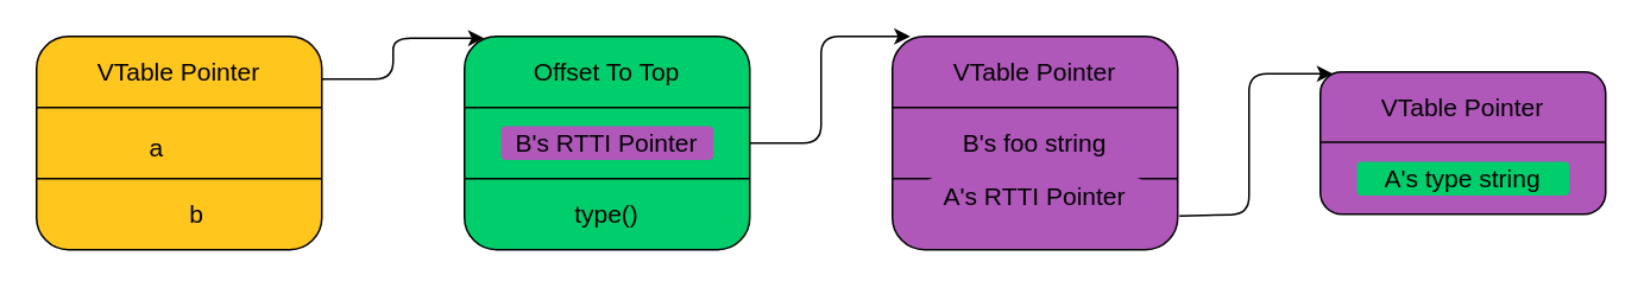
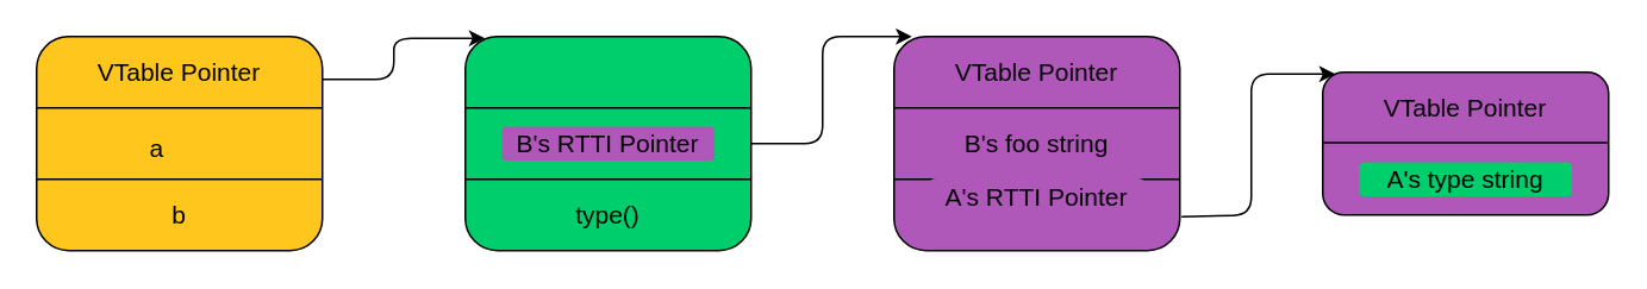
  <mxCell id="0" />
  <mxCell id="1" parent="0" />
  <mxCell id="2" value="" style="rounded=1;whiteSpace=wrap;html=1;fillColor=#FFC61E;" vertex="1" parent="1"><mxGeometry y="20" width="160" height="120" as="geometry" x="20" /></mxCell>
  <mxCell id="3" value="" style="endArrow=none;html=1;rounded=0;" edge="1" parent="1"><mxGeometry width="50" height="50" relative="1" as="geometry"><mxPoint y="60" as="sourcePoint" x="20" /><mxPoint x="180" y="60" as="targetPoint" /></mxGeometry></mxCell>
  <mxCell id="4" value="" style="endArrow=none;html=1;rounded=0;" edge="1" parent="1"><mxGeometry width="50" height="50" relative="1" as="geometry"><mxPoint y="100" as="sourcePoint" x="20" /><mxPoint x="180" y="100" as="targetPoint" /></mxGeometry></mxCell>
  <mxCell id="5" value="" style="rounded=1;whiteSpace=wrap;html=1;fillColor=#00CD6C;strokeColor=default;" vertex="1" parent="1"><mxGeometry x="260" y="20" width="160" height="120" as="geometry" /></mxCell>
  <mxCell id="6" value="" style="endArrow=none;html=1;rounded=0;strokeColor=default;" edge="1" parent="1"><mxGeometry width="50" height="50" relative="1" as="geometry"><mxPoint x="260" y="60" as="sourcePoint" /><mxPoint x="420" y="60" as="targetPoint" /></mxGeometry></mxCell>
  <mxCell id="7" value="" style="endArrow=none;html=1;rounded=0;strokeColor=default;" edge="1" parent="1"><mxGeometry width="50" height="50" relative="1" as="geometry"><mxPoint x="260" y="100" as="sourcePoint" /><mxPoint x="420" y="100" as="targetPoint" /></mxGeometry></mxCell>
  <mxCell id="8" value="" style="rounded=1;whiteSpace=wrap;html=1;fillColor=#AF58BA;strokeColor=default;" vertex="1" parent="1"><mxGeometry x="500" y="20" width="160" height="120" as="geometry" /></mxCell>
  <mxCell id="9" value="" style="endArrow=none;html=1;rounded=0;strokeColor=default;" edge="1" parent="1"><mxGeometry width="50" height="50" relative="1" as="geometry"><mxPoint x="500" y="60" as="sourcePoint" /><mxPoint x="660" y="60" as="targetPoint" /></mxGeometry></mxCell>
  <mxCell id="10" value="" style="endArrow=none;html=1;rounded=0;strokeColor=default;" edge="1" parent="1"><mxGeometry width="50" height="50" relative="1" as="geometry"><mxPoint x="500" y="100" as="sourcePoint" /><mxPoint x="660" y="100" as="targetPoint" /></mxGeometry></mxCell>
  <mxCell id="11" value="" style="rounded=1;whiteSpace=wrap;html=1;fillColor=#AF58BA;strokeColor=default;" vertex="1" parent="1"><mxGeometry x="740" y="40" width="160" height="80" as="geometry" /></mxCell>
  <mxCell id="12" value="" style="endArrow=none;html=1;rounded=0;strokeColor=default;" edge="1" parent="1"><mxGeometry width="50" height="50" relative="1" as="geometry"><mxPoint x="740" y="79.5" as="sourcePoint" /><mxPoint x="900" y="79.5" as="targetPoint" /></mxGeometry></mxCell>
  <mxCell id="13" value="&lt;font style=&quot;font-size: 14px;&quot;&gt;VTable Pointer&lt;/font&gt;" style="rounded=1;whiteSpace=wrap;html=1;fillColor=#FFC61E;strokeColor=#FFC61E;" vertex="1" parent="1"><mxGeometry x="40" y="30" width="120" height="20" as="geometry" /></mxCell>
  <mxCell id="14" value="&lt;font style=&quot;font-size: 14px;&quot;&gt;a&lt;/font&gt;" style="rounded=1;whiteSpace=wrap;html=1;fillColor=#FFC61E;strokeColor=#FFC61E;" vertex="1" parent="1"><mxGeometry x="40" y="70" width="95" height="25" as="geometry" /></mxCell>
- <mxCell id="15" value="&lt;font style=&quot;font-size: 14px;&quot;&gt;b&lt;/font&gt;" style="rounded=1;whiteSpace=wrap;html=1;fillColor=#FFC61E;strokeColor=#FFC61E;" vertex="1" parent="1"><mxGeometry x="50" y="110" width="120" height="20" as="geometry" /></mxCell>
- <mxCell id="16" value="&lt;font style=&quot;font-size: 14px;&quot;&gt;Offset To Top&lt;/font&gt;" style="rounded=1;whiteSpace=wrap;html=1;fillColor=#00CD6C;strokeColor=#00CD6C;" vertex="1" parent="1"><mxGeometry x="280" y="30" width="120" height="20" as="geometry" /></mxCell>
+ <mxCell id="15" value="&lt;font style=&quot;font-size: 14px;&quot;&gt;b&lt;/font&gt;" style="rounded=1;whiteSpace=wrap;html=1;fillColor=#FFC61E;strokeColor=#FFC61E;" vertex="1" parent="1"><mxGeometry x="40" y="110" width="120" height="20" as="geometry" /></mxCell>
  <mxCell id="17" value="&lt;font style=&quot;font-size: 14px;&quot;&gt;B's RTTI Pointer&lt;/font&gt;" style="rounded=1;whiteSpace=wrap;html=1;fillColor=#af58ba;strokeColor=#00CD6C;" vertex="1" parent="1"><mxGeometry x="280" y="70" width="120" height="20" as="geometry" /></mxCell>
  <mxCell id="18" value="&lt;span style=&quot;font-size: 14px;&quot;&gt;type()&lt;/span&gt;" style="rounded=1;whiteSpace=wrap;html=1;fillColor=#00CD6C;strokeColor=#00CD6C;" vertex="1" parent="1"><mxGeometry x="280" y="110" width="120" height="20" as="geometry" /></mxCell>
  <mxCell id="19" value="&lt;font style=&quot;font-size: 14px;&quot;&gt;VTable Pointer&lt;/font&gt;" style="rounded=1;whiteSpace=wrap;html=1;fillColor=#AF58BA;strokeColor=#AF58BA;" vertex="1" parent="1"><mxGeometry x="520" y="30" width="120" height="20" as="geometry" /></mxCell>
  <mxCell id="20" value="&lt;font style=&quot;font-size: 14px;&quot;&gt;B's foo string&lt;/font&gt;" style="rounded=1;whiteSpace=wrap;html=1;fillColor=#AF58BA;strokeColor=#AF58BA;" vertex="1" parent="1"><mxGeometry x="520" y="70" width="120" height="20" as="geometry" /></mxCell>
  <mxCell id="21" value="&lt;font style=&quot;font-size: 14px;&quot;&gt;A's RTTI Pointer&lt;/font&gt;" style="rounded=1;whiteSpace=wrap;html=1;fillColor=#AF58BA;strokeColor=#AF58BA;" vertex="1" parent="1"><mxGeometry x="520" y="100" width="120" height="20" as="geometry" /></mxCell>
  <mxCell id="22" value="&lt;span style=&quot;font-size: 14px;&quot;&gt;VTable Pointer&lt;/span&gt;" style="rounded=1;whiteSpace=wrap;html=1;fillColor=#AF58BA;strokeColor=#AF58BA;" vertex="1" parent="1"><mxGeometry x="760" y="50" width="120" height="20" as="geometry" /></mxCell>
  <mxCell id="23" value="&lt;span style=&quot;font-size: 14px;&quot;&gt;A's type string&lt;/span&gt;" style="rounded=1;whiteSpace=wrap;html=1;fillColor=#00cd6c;strokeColor=#AF58BA;" vertex="1" parent="1"><mxGeometry x="760" y="90" width="120" height="20" as="geometry" /></mxCell>
  <mxCell id="24" value="" style="endArrow=classic;html=1;rounded=1;entryX=0.069;entryY=0.008;entryDx=0;entryDy=0;entryPerimeter=0;exitX=1;exitY=0.2;exitDx=0;exitDy=0;exitPerimeter=0;strokeColor=default;curved=0;" edge="1" parent="1" source="2" target="5"><mxGeometry width="50" height="50" relative="1" as="geometry"><mxPoint x="210" y="60" as="sourcePoint" /><mxPoint x="550" y="240" as="targetPoint" /><Array as="points"><mxPoint x="220" y="44" /><mxPoint x="220" y="21" /></Array></mxGeometry></mxCell>
  <mxCell id="25" value="" style="endArrow=classic;html=1;rounded=1;exitX=1;exitY=0.5;exitDx=0;exitDy=0;strokeColor=default;curved=0;" edge="1" parent="1" source="5"><mxGeometry width="50" height="50" relative="1" as="geometry"><mxPoint x="410" y="290" as="sourcePoint" /><mxPoint x="510" y="20" as="targetPoint" /><Array as="points"><mxPoint x="460" y="80" /><mxPoint x="460" y="20" /></Array></mxGeometry></mxCell>
  <mxCell id="26" value="" style="endArrow=classic;html=1;rounded=1;exitX=1.006;exitY=0.842;exitDx=0;exitDy=0;exitPerimeter=0;entryX=0.044;entryY=0.013;entryDx=0;entryDy=0;entryPerimeter=0;flowAnimation=0;shadow=0;strokeColor=default;curved=0;" edge="1" parent="1" source="8" target="11"><mxGeometry width="50" height="50" relative="1" as="geometry"><mxPoint x="410" y="290" as="sourcePoint" /><mxPoint x="460" y="240" as="targetPoint" /><Array as="points"><mxPoint x="700" y="120" /><mxPoint x="700" y="41" /></Array></mxGeometry></mxCell>
